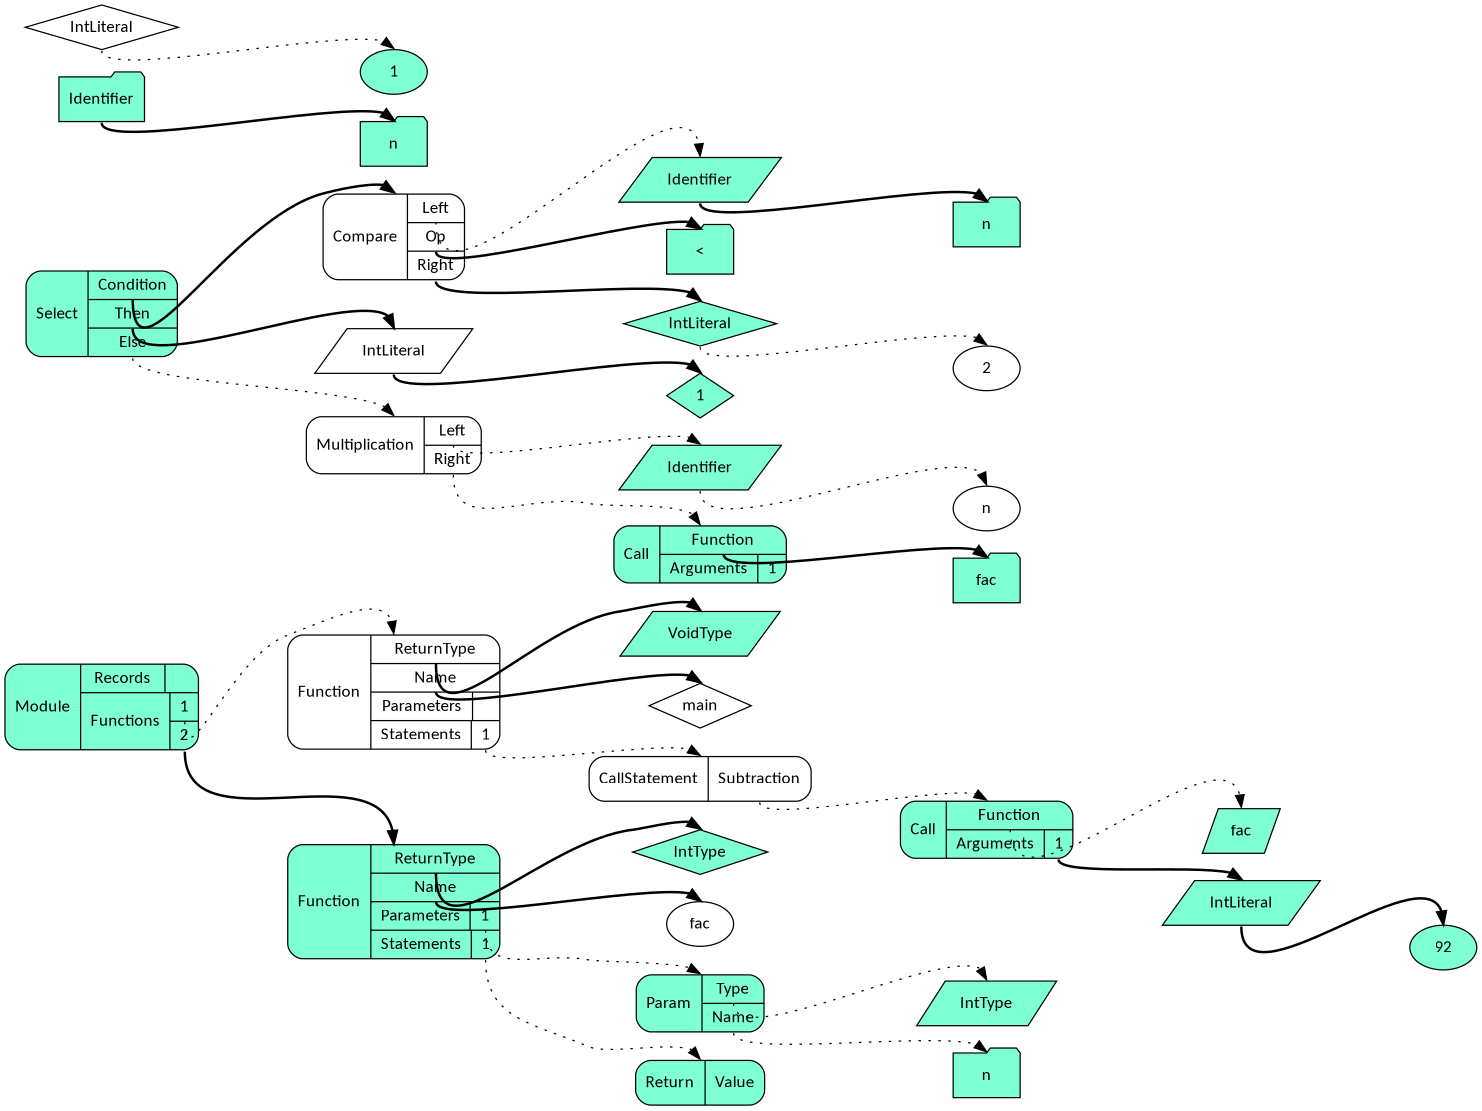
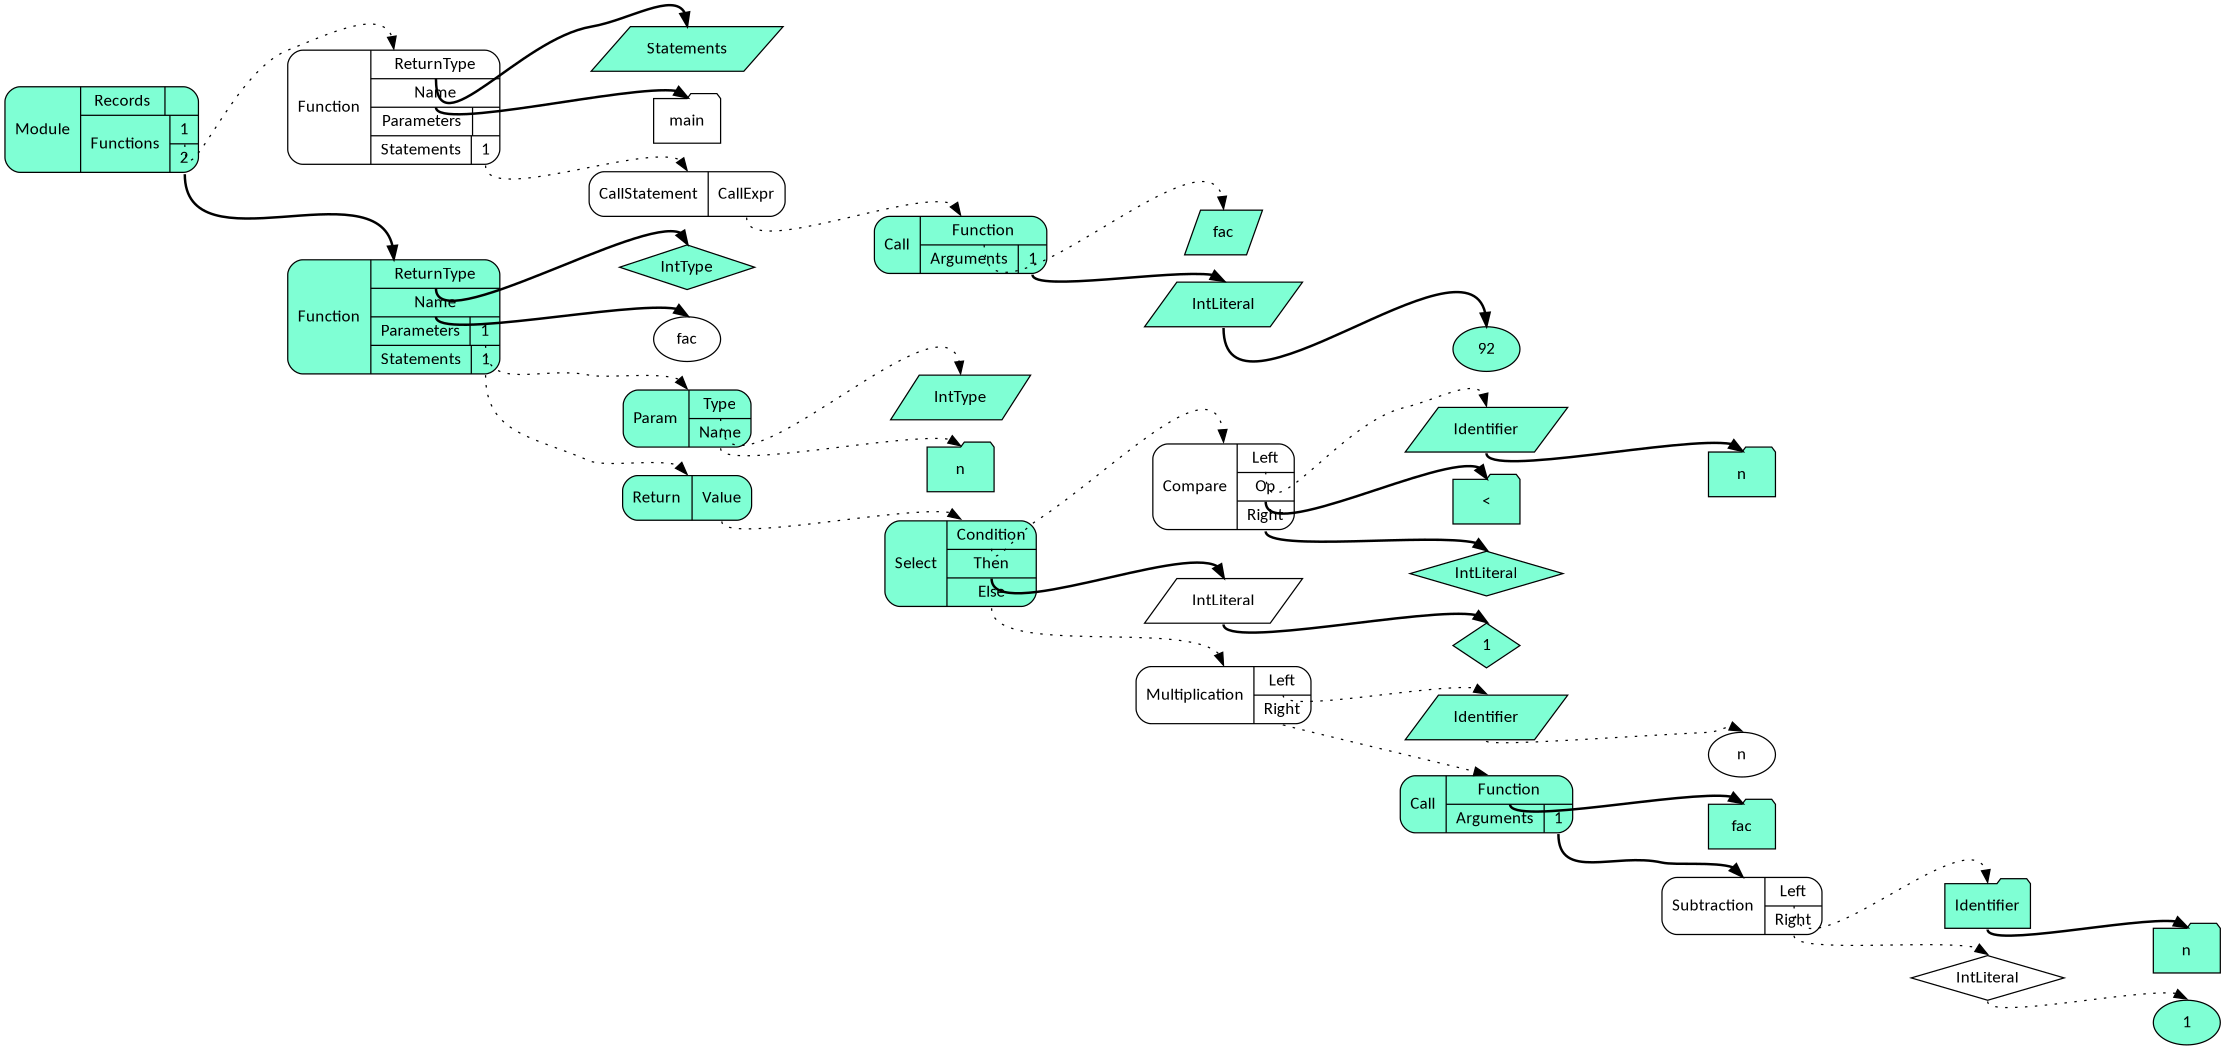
  digraph {
    nodesep=0.3
    ordering=out
    rankdir=LR
    ranksep=1
    node [fillcolor=aquamarine fontname=Calibri shape=Mrecord style=filled]
    edge [headport=n style=dotted tailport="p0:s"]
-   n1 [label=VoidType shape=parallelogram]
-   n2 [fillcolor=white label=main shape=diamond]
+   n1 [label=Statements shape=parallelogram]
+   n2 [fillcolor=white label=main shape=folder]
    n3 [label=fac shape=parallelogram]
    n4 [label=92 shape=ellipse]
    n5 [label=IntLiteral shape=parallelogram]
    n6 [label="{Call|{<p0>Function|{Arguments|{<p1_0>1}}}}"]
-   n7 [fillcolor=white label="{CallStatement|{<p0>Subtraction}}"]
+   n7 [fillcolor=white label="{CallStatement|{<p0>CallExpr}}"]
    n8 [fillcolor=white label="{Function|{<p0>ReturnType|<p1>Name|{Parameters|{}}|{Statements|{<p3_0>1}}}}"]
    n9 [label=IntType shape=diamond]
    n10 [fillcolor=white label=fac shape=ellipse]
    n11 [label=IntType shape=parallelogram]
    n12 [label=n shape=folder]
    n13 [label="{Param|{<p0>Type|<p1>Name}}"]
    n14 [label=n shape=folder]
    n15 [label=Identifier shape=parallelogram]
    n16 [label="<" shape=folder]
-   n17 [fillcolor=white label=2 shape=ellipse]
    n18 [label=IntLiteral shape=diamond]
    n19 [fillcolor=white label="{Compare|{<p0>Left|<p1>Op|<p2>Right}}"]
    n20 [label=1 shape=diamond]
    n21 [fillcolor=white label=IntLiteral shape=parallelogram]
    n22 [fillcolor=white label=n shape=ellipse]
    n23 [label=Identifier shape=parallelogram]
    n24 [label=fac shape=folder]
    n25 [label=n shape=folder]
    n26 [label=Identifier shape=folder]
    n27 [label=1 shape=ellipse]
    n28 [fillcolor=white label=IntLiteral shape=diamond]
+   n29 [fillcolor=white label="{Subtraction|{<p0>Left|<p1>Right}}"]
    n30 [label="{Call|{<p0>Function|{Arguments|{<p1_0>1}}}}"]
    n31 [fillcolor=white label="{Multiplication|{<p0>Left|<p1>Right}}"]
    n32 [label="{Select|{<p0>Condition|<p1>Then|<p2>Else}}"]
    n33 [label="{Return|{<p0>Value}}"]
    n34 [label="{Function|{<p0>ReturnType|<p1>Name|{Parameters|{<p2_0>1}}|{Statements|{<p3_0>1}}}}"]
    n35 [label="{Module|{{Records|{}}|{Functions|{<p1_0>1|<p1_1>2}}}}"]
    n5 -> n4 [style=bold tailport=s]
    n6 -> n3
    n6 -> n5 [style=bold tailport="p1_0:s"]
    n7 -> n6
    n8 -> n1 [style=bold]
    n8 -> n2 [style=bold tailport="p1:s"]
    n8 -> n7 [tailport="p3_0:s"]
    n13 -> n11
    n13 -> n12 [tailport="p1:s"]
    n15 -> n14 [style=bold tailport=s]
-   n18 -> n17 [tailport=s]
    n19 -> n15
    n19 -> n16 [style=bold tailport="p1:s"]
    n19 -> n18 [style=bold tailport="p2:s"]
    n21 -> n20 [style=bold tailport=s]
    n23 -> n22 [tailport=s]
    n26 -> n25 [style=bold tailport=s]
    n28 -> n27 [tailport=s]
+   n29 -> n26
+   n29 -> n28 [tailport="p1:s"]
    n30 -> n24 [style=bold]
+   n30 -> n29 [style=bold tailport="p1_0:s"]
    n31 -> n23
    n31 -> n30 [tailport="p1:s"]
-   n32 -> n19 [style=bold]
+   n32 -> n19
    n32 -> n21 [style=bold tailport="p1:s"]
    n32 -> n31 [tailport="p2:s"]
+   n33 -> n32
    n34 -> n9 [style=bold]
    n34 -> n10 [style=bold tailport="p1:s"]
    n34 -> n13 [tailport="p2_0:s"]
    n34 -> n33 [tailport="p3_0:s"]
    n35 -> n8 [tailport="p1_0:s"]
    n35 -> n34 [style=bold tailport="p1_1:s"]
  }
